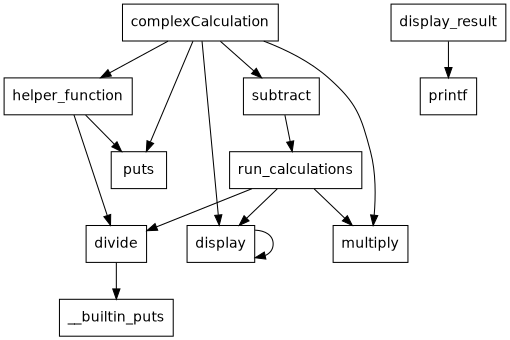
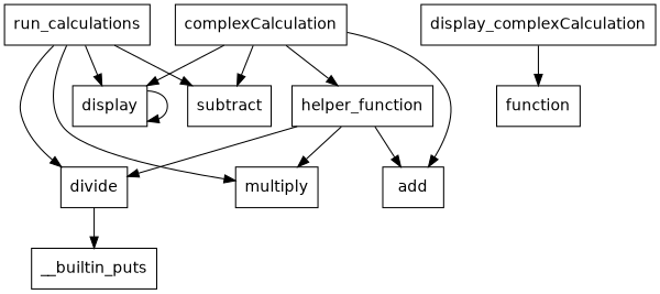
  digraph {
    fontname="DejaVu Sans"
    node [fontname="DejaVu Sans" shape=box]
    edge [fontname="DejaVu Sans"]
    n1 [label=__builtin_puts]
    n2 [label=complexCalculation]
    n3 [label=display]
    n4 [label=multiply]
    n5 [label=subtract]
-   n6 [label=puts]
+   n6 [label=add]
    n7 [label=helper_function]
    n8 [label=divide]
-   n9 [label=printf]
+   n9 [label=function]
    n10 [label=run_calculations]
-   n11 [label=display_result]
+   n11 [label=display_complexCalculation]
    n2 -> n3
-   n2 -> n4
+   n7 -> n4
    n2 -> n5
    n2 -> n6
    n2 -> n7
    n3 -> n3
    n7 -> n6
    n7 -> n8
    n8 -> n1
    n10 -> n3
    n10 -> n4
-   n5 -> n10
+   n10 -> n5
    n10 -> n8
    n11 -> n9
  }
